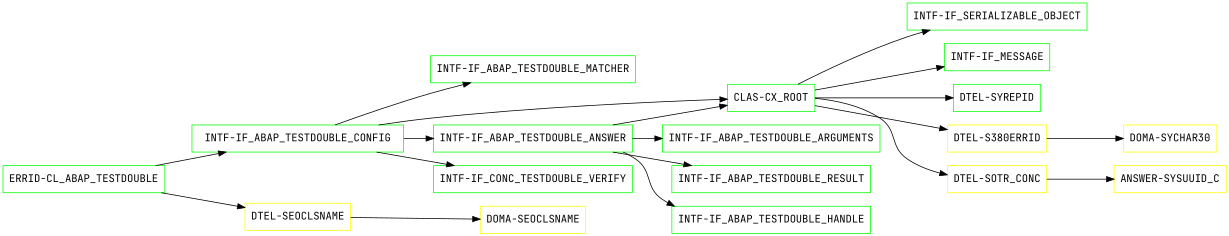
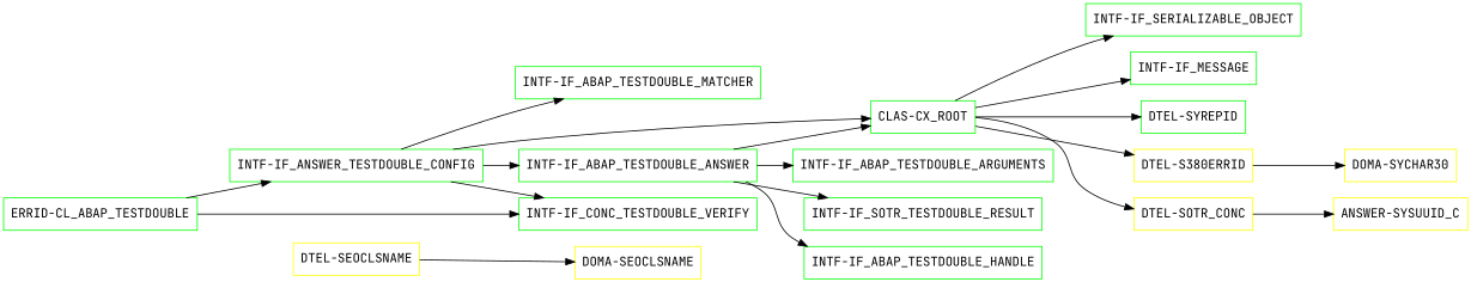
  digraph {
    fontname="JetBrains Mono"
    rankdir=LR
    node [color=green fontname="JetBrains Mono" shape=box]
    edge [fontname="JetBrains Mono"]
    n1 [label="ERRID-CL_ABAP_TESTDOUBLE"]
-   "INTF-IF_ABAP_TESTDOUBLE_CONFIG"
+   "INTF-IF_ABAP_TESTDOUBLE_CONFIG" [label="INTF-IF_ANSWER_TESTDOUBLE_CONFIG"]
    "DTEL-SEOCLSNAME" [color=yellow]
    "INTF-IF_ABAP_TESTDOUBLE_MATCHER"
    "INTF-IF_ABAP_TESTDOUBLE_ANSWER"
    "CLAS-CX_ROOT"
    n7 [label="INTF-IF_CONC_TESTDOUBLE_VERIFY"]
    "DOMA-SEOCLSNAME" [color=yellow]
    "INTF-IF_ABAP_TESTDOUBLE_ARGUMENTS"
-   "INTF-IF_ABAP_TESTDOUBLE_RESULT"
+   "INTF-IF_ABAP_TESTDOUBLE_RESULT" [label="INTF-IF_SOTR_TESTDOUBLE_RESULT"]
    "INTF-IF_ABAP_TESTDOUBLE_HANDLE"
    "INTF-IF_SERIALIZABLE_OBJECT"
    "INTF-IF_MESSAGE"
    "DTEL-SYREPID"
    "DTEL-S380ERRID" [color=yellow]
    "DTEL-SOTR_CONC" [color=yellow]
    "DOMA-SYCHAR30" [color=yellow]
    n18 [color=yellow label="ANSWER-SYSUUID_C"]
    n1 -> "INTF-IF_ABAP_TESTDOUBLE_CONFIG"
-   n1 -> "DTEL-SEOCLSNAME"
+   n1 -> n7
    "INTF-IF_ABAP_TESTDOUBLE_CONFIG" -> "INTF-IF_ABAP_TESTDOUBLE_MATCHER"
    "INTF-IF_ABAP_TESTDOUBLE_CONFIG" -> "INTF-IF_ABAP_TESTDOUBLE_ANSWER"
    "INTF-IF_ABAP_TESTDOUBLE_CONFIG" -> "CLAS-CX_ROOT"
    "INTF-IF_ABAP_TESTDOUBLE_CONFIG" -> n7
    "DTEL-SEOCLSNAME" -> "DOMA-SEOCLSNAME"
    "INTF-IF_ABAP_TESTDOUBLE_ANSWER" -> "CLAS-CX_ROOT"
    "INTF-IF_ABAP_TESTDOUBLE_ANSWER" -> "INTF-IF_ABAP_TESTDOUBLE_ARGUMENTS"
    "INTF-IF_ABAP_TESTDOUBLE_ANSWER" -> "INTF-IF_ABAP_TESTDOUBLE_RESULT"
    "INTF-IF_ABAP_TESTDOUBLE_ANSWER" -> "INTF-IF_ABAP_TESTDOUBLE_HANDLE"
    "CLAS-CX_ROOT" -> "INTF-IF_SERIALIZABLE_OBJECT"
    "CLAS-CX_ROOT" -> "INTF-IF_MESSAGE"
    "CLAS-CX_ROOT" -> "DTEL-SYREPID"
    "CLAS-CX_ROOT" -> "DTEL-S380ERRID"
    "CLAS-CX_ROOT" -> "DTEL-SOTR_CONC"
    "DTEL-S380ERRID" -> "DOMA-SYCHAR30"
    "DTEL-SOTR_CONC" -> n18
  }
